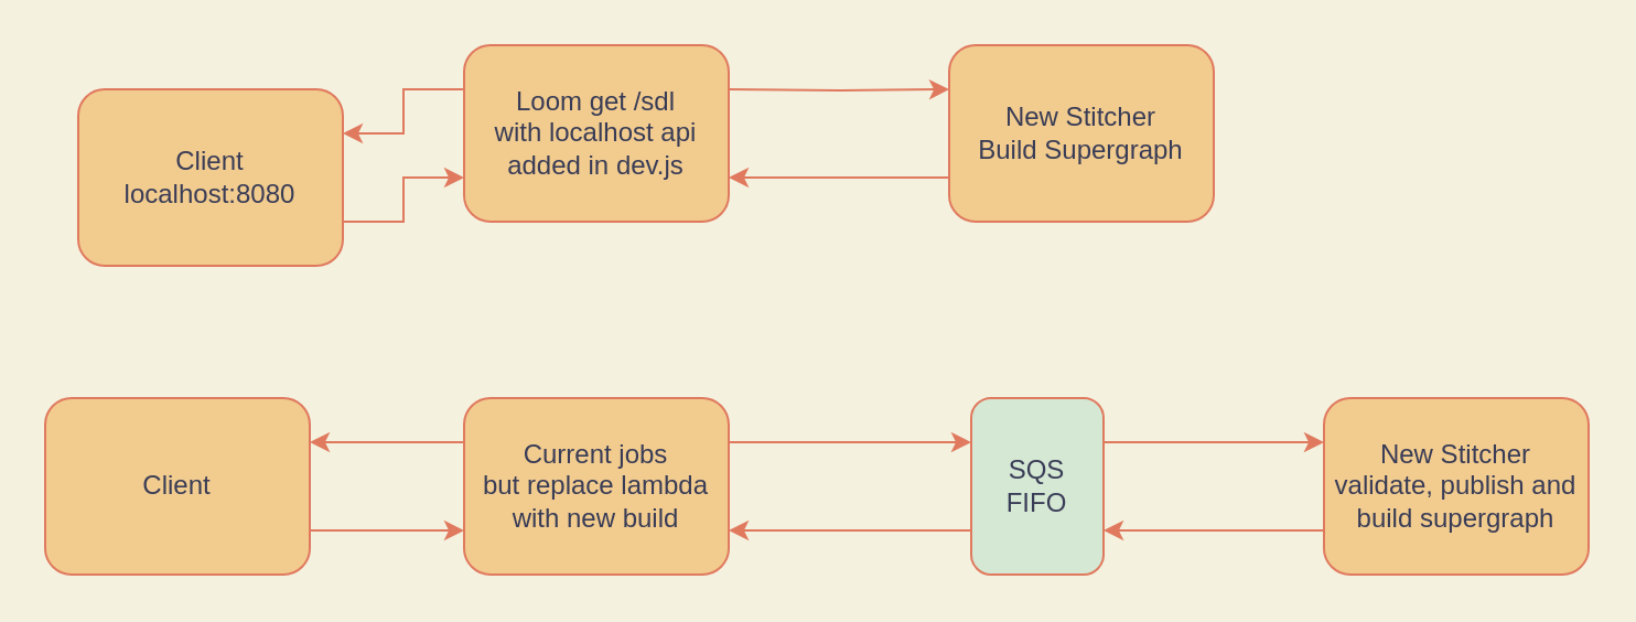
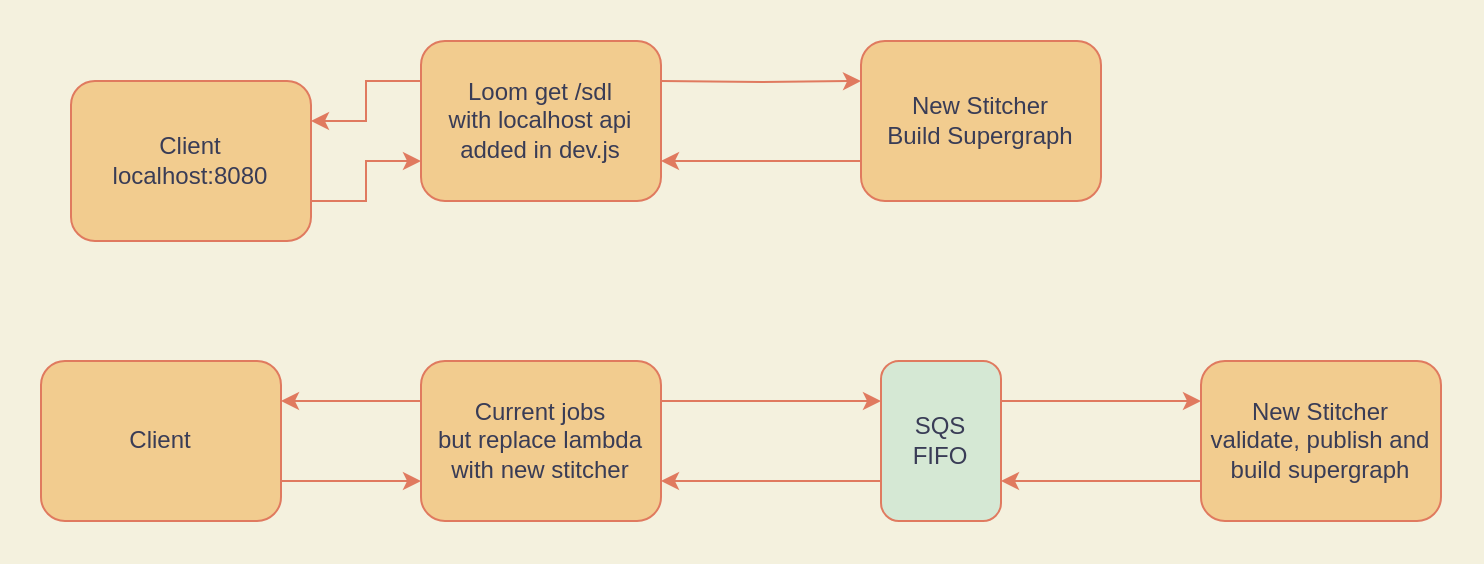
  <mxCell id="0" />
  <mxCell id="1" parent="0" />
  <mxCell id="2" style="edgeStyle=orthogonalEdgeStyle;rounded=0;orthogonalLoop=1;jettySize=auto;html=1;exitX=1;exitY=0.75;exitDx=0;exitDy=0;entryX=0;entryY=0.75;entryDx=0;entryDy=0;labelBackgroundColor=#F4F1DE;strokeColor=#E07A5F;fontColor=#393C56;" edge="1" parent="1" source="3" target="5"><mxGeometry relative="1" as="geometry" /></mxCell>
  <mxCell id="3" value="Client&lt;br&gt;localhost:8080" style="rounded=1;whiteSpace=wrap;html=1;fontSize=12;glass=0;strokeWidth=1;shadow=0;fillColor=#F2CC8F;strokeColor=#E07A5F;fontColor=#393C56;" vertex="1" parent="1"><mxGeometry x="35" y="40" width="120" height="80" as="geometry" /></mxCell>
  <mxCell id="4" style="edgeStyle=orthogonalEdgeStyle;rounded=0;orthogonalLoop=1;jettySize=auto;html=1;exitX=0;exitY=0.25;exitDx=0;exitDy=0;entryX=1;entryY=0.25;entryDx=0;entryDy=0;labelBackgroundColor=#F4F1DE;strokeColor=#E07A5F;fontColor=#393C56;" edge="1" parent="1" source="5" target="3"><mxGeometry relative="1" as="geometry" /></mxCell>
  <mxCell id="5" value="Loom get /sdl&lt;br&gt;with localhost api&lt;br&gt;added in dev.js" style="rounded=1;whiteSpace=wrap;html=1;fontSize=12;glass=0;strokeWidth=1;shadow=0;fillColor=#F2CC8F;strokeColor=#E07A5F;fontColor=#393C56;" vertex="1" parent="1"><mxGeometry x="210" y="20" width="120" height="80" as="geometry" /></mxCell>
  <mxCell id="6" style="edgeStyle=orthogonalEdgeStyle;rounded=0;orthogonalLoop=1;jettySize=auto;html=1;exitX=1;exitY=0.25;exitDx=0;exitDy=0;entryX=0;entryY=0.25;entryDx=0;entryDy=0;labelBackgroundColor=#F4F1DE;strokeColor=#E07A5F;fontColor=#393C56;" edge="1" parent="1" target="8"><mxGeometry relative="1" as="geometry"><mxPoint x="330" y="40" as="sourcePoint" /></mxGeometry></mxCell>
  <mxCell id="7" style="edgeStyle=orthogonalEdgeStyle;rounded=0;orthogonalLoop=1;jettySize=auto;html=1;exitX=0;exitY=0.75;exitDx=0;exitDy=0;entryX=1;entryY=0.75;entryDx=0;entryDy=0;labelBackgroundColor=#F4F1DE;strokeColor=#E07A5F;fontColor=#393C56;" edge="1" parent="1" source="8"><mxGeometry relative="1" as="geometry"><mxPoint x="330" y="80" as="targetPoint" /></mxGeometry></mxCell>
  <mxCell id="8" value="New Stitcher&lt;br&gt;Build Supergraph" style="rounded=1;whiteSpace=wrap;html=1;fontSize=12;glass=0;strokeWidth=1;shadow=0;fillColor=#F2CC8F;strokeColor=#E07A5F;fontColor=#393C56;" vertex="1" parent="1"><mxGeometry x="430" y="20" width="120" height="80" as="geometry" /></mxCell>
  <mxCell id="9" style="edgeStyle=orthogonalEdgeStyle;rounded=0;orthogonalLoop=1;jettySize=auto;html=1;exitX=1;exitY=0.75;exitDx=0;exitDy=0;entryX=0;entryY=0.75;entryDx=0;entryDy=0;labelBackgroundColor=#F4F1DE;strokeColor=#E07A5F;fontColor=#393C56;" edge="1" parent="1" source="10" target="13"><mxGeometry relative="1" as="geometry" /></mxCell>
  <mxCell id="10" value="Client" style="rounded=1;whiteSpace=wrap;html=1;fontSize=12;glass=0;strokeWidth=1;shadow=0;fillColor=#F2CC8F;strokeColor=#E07A5F;fontColor=#393C56;" vertex="1" parent="1"><mxGeometry x="20" y="180" width="120" height="80" as="geometry" /></mxCell>
  <mxCell id="11" style="edgeStyle=orthogonalEdgeStyle;rounded=0;orthogonalLoop=1;jettySize=auto;html=1;exitX=0;exitY=0.25;exitDx=0;exitDy=0;entryX=1;entryY=0.25;entryDx=0;entryDy=0;labelBackgroundColor=#F4F1DE;strokeColor=#E07A5F;fontColor=#393C56;" edge="1" parent="1" source="13" target="10"><mxGeometry relative="1" as="geometry" /></mxCell>
  <mxCell id="12" style="edgeStyle=orthogonalEdgeStyle;rounded=0;orthogonalLoop=1;jettySize=auto;html=1;exitX=1;exitY=0.25;exitDx=0;exitDy=0;entryX=0;entryY=0.25;entryDx=0;entryDy=0;labelBackgroundColor=#F4F1DE;strokeColor=#E07A5F;fontColor=#393C56;" edge="1" parent="1" source="13" target="16"><mxGeometry relative="1" as="geometry" /></mxCell>
- <mxCell id="13" value="Current jobs&lt;br&gt;but replace lambda with new build" style="rounded=1;whiteSpace=wrap;html=1;fontSize=12;glass=0;strokeWidth=1;shadow=0;fillColor=#F2CC8F;strokeColor=#E07A5F;fontColor=#393C56;" vertex="1" parent="1"><mxGeometry x="210" y="180" width="120" height="80" as="geometry" /></mxCell>
+ <mxCell id="13" value="Current jobs&lt;br&gt;but replace lambda with new stitcher" style="rounded=1;whiteSpace=wrap;html=1;fontSize=12;glass=0;strokeWidth=1;shadow=0;fillColor=#F2CC8F;strokeColor=#E07A5F;fontColor=#393C56;" vertex="1" parent="1"><mxGeometry x="210" y="180" width="120" height="80" as="geometry" /></mxCell>
  <mxCell id="14" style="edgeStyle=orthogonalEdgeStyle;rounded=0;orthogonalLoop=1;jettySize=auto;html=1;exitX=0;exitY=0.75;exitDx=0;exitDy=0;entryX=1;entryY=0.75;entryDx=0;entryDy=0;labelBackgroundColor=#F4F1DE;strokeColor=#E07A5F;fontColor=#393C56;" edge="1" parent="1" source="16" target="13"><mxGeometry relative="1" as="geometry" /></mxCell>
  <mxCell id="15" style="edgeStyle=orthogonalEdgeStyle;rounded=0;orthogonalLoop=1;jettySize=auto;html=1;exitX=1;exitY=0.25;exitDx=0;exitDy=0;entryX=0;entryY=0.25;entryDx=0;entryDy=0;labelBackgroundColor=#F4F1DE;strokeColor=#E07A5F;fontColor=#393C56;" edge="1" parent="1" source="16" target="18"><mxGeometry relative="1" as="geometry" /></mxCell>
  <mxCell id="16" value="SQS&lt;br&gt;FIFO" style="rounded=1;whiteSpace=wrap;html=1;fontSize=12;glass=0;strokeWidth=1;shadow=0;fillColor=#d5e8d4;strokeColor=#E07A5F;fontColor=#393C56;" vertex="1" parent="1"><mxGeometry x="440" y="180" width="60" height="80" as="geometry" /></mxCell>
  <mxCell id="17" style="edgeStyle=orthogonalEdgeStyle;rounded=0;orthogonalLoop=1;jettySize=auto;html=1;exitX=0;exitY=0.75;exitDx=0;exitDy=0;entryX=1;entryY=0.75;entryDx=0;entryDy=0;labelBackgroundColor=#F4F1DE;strokeColor=#E07A5F;fontColor=#393C56;" edge="1" parent="1" source="18" target="16"><mxGeometry relative="1" as="geometry" /></mxCell>
  <mxCell id="18" value="New Stitcher&lt;br&gt;validate, publish and&lt;br&gt;build supergraph" style="rounded=1;whiteSpace=wrap;html=1;fontSize=12;glass=0;strokeWidth=1;shadow=0;fillColor=#F2CC8F;strokeColor=#E07A5F;fontColor=#393C56;" vertex="1" parent="1"><mxGeometry x="600" y="180" width="120" height="80" as="geometry" /></mxCell>
